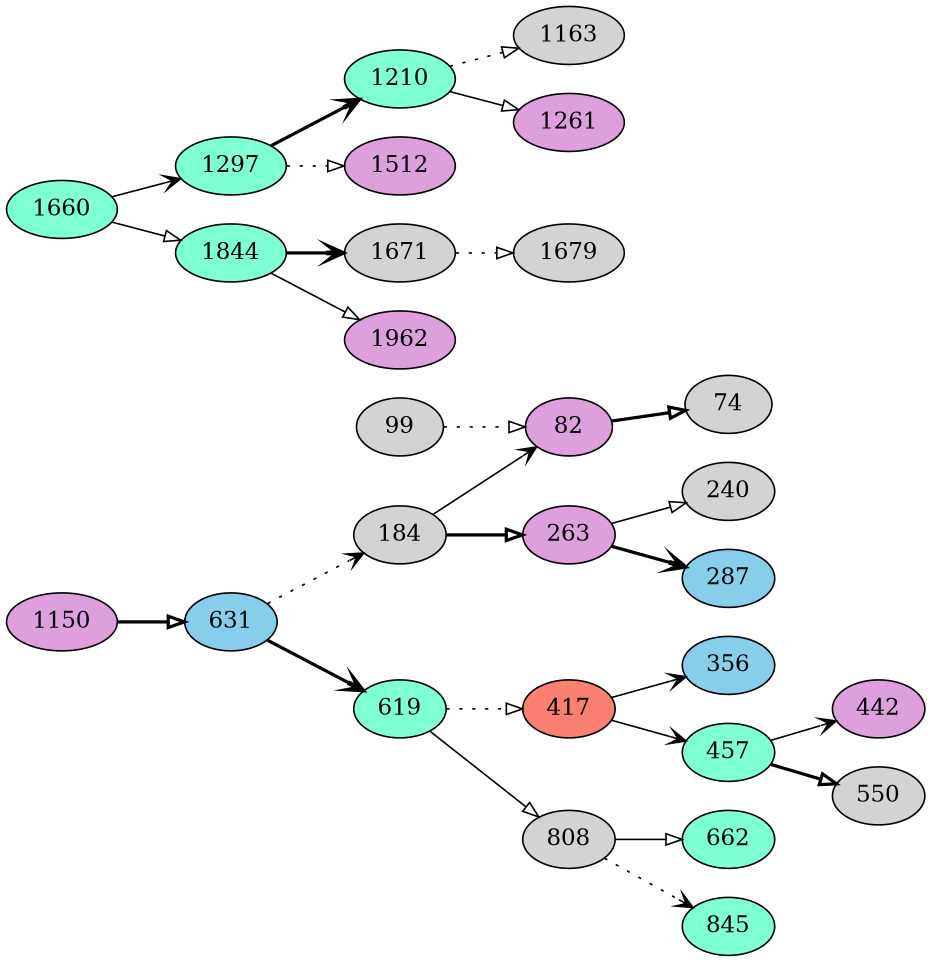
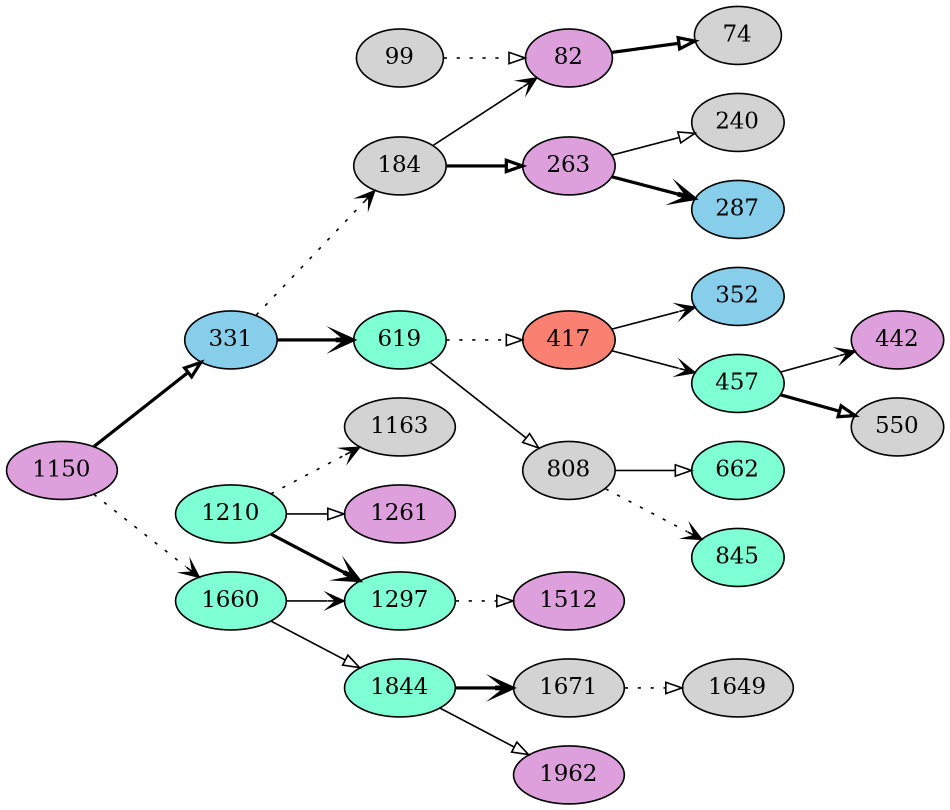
  digraph {
    rankdir=LR
    node [fillcolor=lightgrey style=filled]
    edge [arrowhead=onormal style=solid]
    1150 [fillcolor=plum]
-   331 [fillcolor=skyblue label=631]
+   331 [fillcolor=skyblue]
    1660 [fillcolor=aquamarine]
    184
    619 [fillcolor=aquamarine]
    1297 [fillcolor=aquamarine]
    1844 [fillcolor=aquamarine]
    82 [fillcolor=plum]
    263 [fillcolor=plum]
    417 [fillcolor=salmon]
    808
    1210 [fillcolor=aquamarine]
    1512 [fillcolor=plum]
    1671
    1962 [fillcolor=plum]
    74
    240
    287 [fillcolor=skyblue]
-   356 [fillcolor=skyblue]
+   356 [fillcolor=skyblue label=352]
    457 [fillcolor=aquamarine]
    662 [fillcolor=aquamarine]
    845 [fillcolor=aquamarine]
    99
    442 [fillcolor=plum]
    550
    1163
    1261 [fillcolor=plum]
-   1679
+   1679 [label=1649]
    1150 -> 331 [style=bold]
+   1150 -> 1660 [arrowhead=vee style=dotted]
    331 -> 184 [arrowhead=vee style=dotted]
    331 -> 619 [arrowhead=vee style=bold]
    1660 -> 1297 [arrowhead=vee]
    1660 -> 1844
    184 -> 82 [arrowhead=vee]
    184 -> 263 [style=bold]
    619 -> 417 [style=dotted]
    619 -> 808
-   1297 -> 1210 [arrowhead=vee style=bold]
+   1210 -> 1297 [arrowhead=vee style=bold]
    1297 -> 1512 [style=dotted]
    1844 -> 1671 [arrowhead=vee style=bold]
    1844 -> 1962
    82 -> 74 [style=bold]
    263 -> 240
    263 -> 287 [arrowhead=vee style=bold]
    417 -> 356 [arrowhead=vee]
    417 -> 457 [arrowhead=vee]
    808 -> 662
    808 -> 845 [arrowhead=vee style=dotted]
-   1210 -> 1163 [style=dotted]
+   1210 -> 1163 [arrowhead=vee style=dotted]
    1210 -> 1261
    1671 -> 1679 [style=dotted]
    457 -> 442 [arrowhead=vee]
    457 -> 550 [style=bold]
    99 -> 82 [style=dotted]
  }
